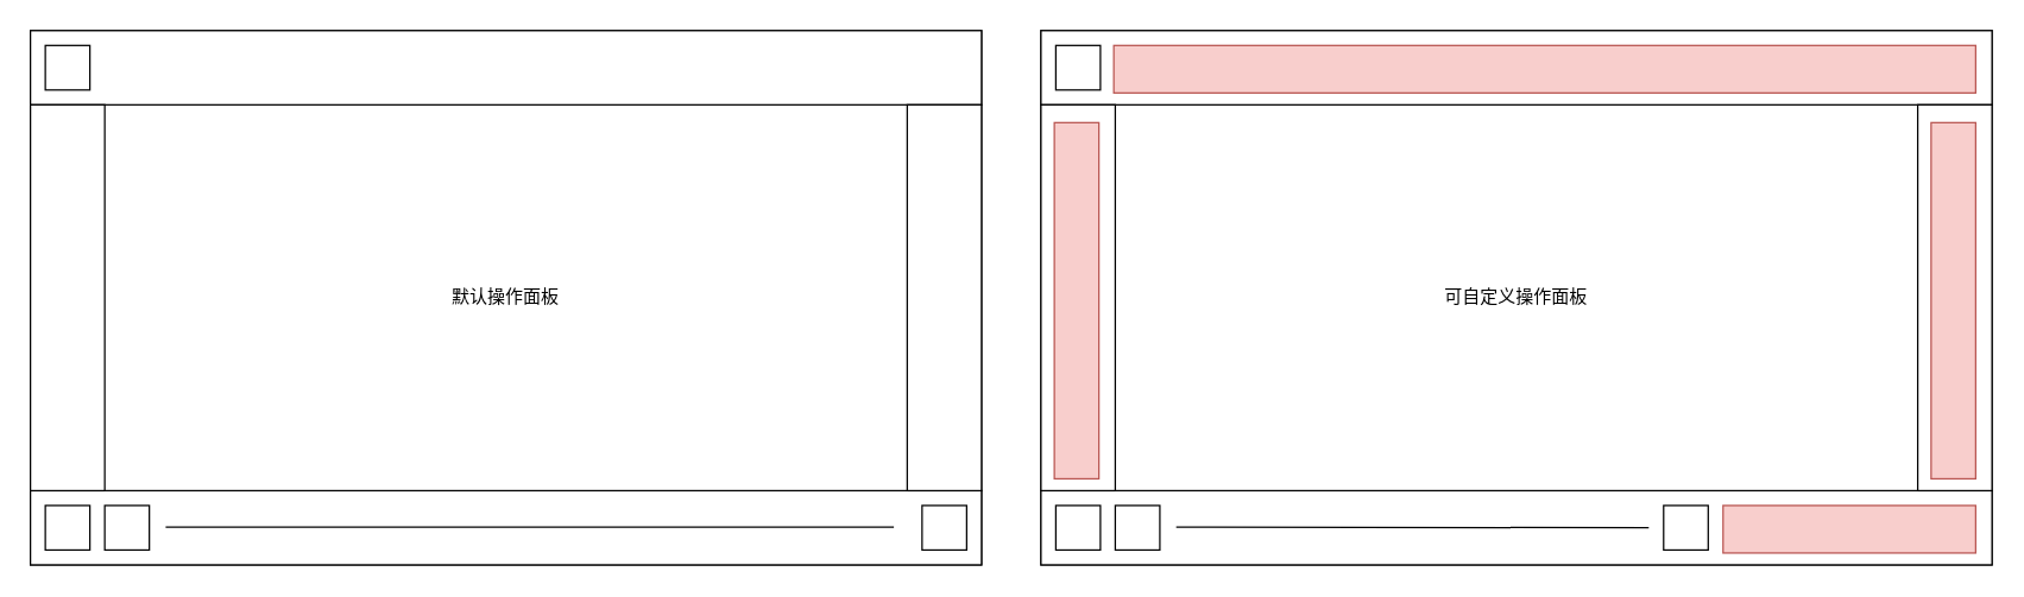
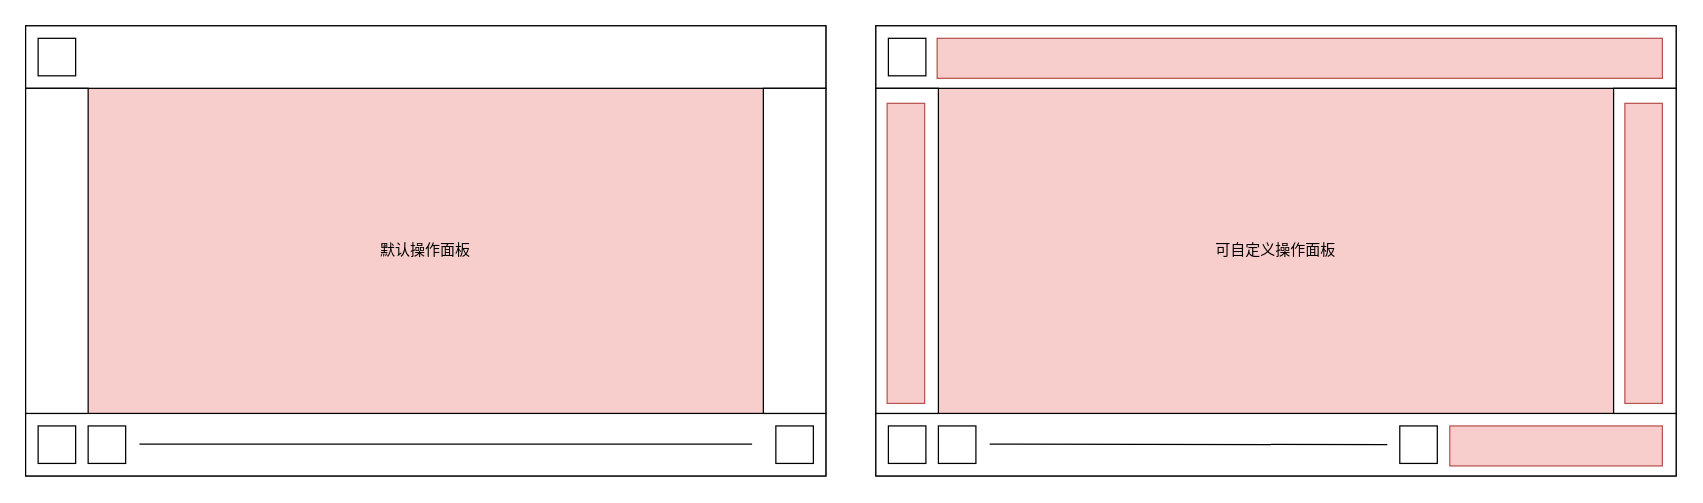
  <mxCell id="0" />
  <mxCell id="1" parent="0" />
- <mxCell id="2" value="默认操作面板" style="rounded=0;whiteSpace=wrap;html=1;" vertex="1" parent="1"><mxGeometry x="20" y="20" width="640" height="360" as="geometry" /></mxCell>
+ <mxCell id="2" value="默认操作面板" style="rounded=0;whiteSpace=wrap;html=1;fillColor=#f8cecc;" vertex="1" parent="1"><mxGeometry x="20" y="20" width="640" height="360" as="geometry" /></mxCell>
  <mxCell id="3" value="" style="rounded=0;whiteSpace=wrap;html=1;" vertex="1" parent="1"><mxGeometry x="20" y="20" width="640" height="50" as="geometry" /></mxCell>
  <mxCell id="4" value="" style="rounded=0;whiteSpace=wrap;html=1;" vertex="1" parent="1"><mxGeometry x="20" y="330" width="640" height="50" as="geometry" /></mxCell>
  <mxCell id="5" value="" style="rounded=0;whiteSpace=wrap;html=1;" vertex="1" parent="1"><mxGeometry x="20" y="70" width="50" height="260" as="geometry" /></mxCell>
  <mxCell id="6" value="" style="rounded=0;whiteSpace=wrap;html=1;" vertex="1" parent="1"><mxGeometry x="610" y="70" width="50" height="260" as="geometry" /></mxCell>
  <mxCell id="7" value="" style="rounded=0;whiteSpace=wrap;html=1;" vertex="1" parent="1"><mxGeometry x="30" y="340" width="30" height="30" as="geometry" /></mxCell>
  <mxCell id="8" value="" style="rounded=0;whiteSpace=wrap;html=1;" vertex="1" parent="1"><mxGeometry x="70" y="340" width="30" height="30" as="geometry" /></mxCell>
  <mxCell id="9" value="" style="endArrow=none;html=1;rounded=0;" edge="1" parent="1"><mxGeometry width="50" height="50" relative="1" as="geometry"><mxPoint x="111" y="354.5" as="sourcePoint" /><mxPoint x="601" y="354.5" as="targetPoint" /></mxGeometry></mxCell>
  <mxCell id="10" value="" style="rounded=0;whiteSpace=wrap;html=1;" vertex="1" parent="1"><mxGeometry x="620" y="340" width="30" height="30" as="geometry" /></mxCell>
  <mxCell id="11" value="" style="rounded=0;whiteSpace=wrap;html=1;" vertex="1" parent="1"><mxGeometry x="30" y="30" width="30" height="30" as="geometry" /></mxCell>
- <mxCell id="12" value="可自定义操作面板" style="rounded=0;whiteSpace=wrap;html=1;" vertex="1" parent="1"><mxGeometry x="700" y="20" width="640" height="360" as="geometry" /></mxCell>
+ <mxCell id="12" value="可自定义操作面板" style="rounded=0;whiteSpace=wrap;html=1;fillColor=#f8cecc;" vertex="1" parent="1"><mxGeometry x="700" y="20" width="640" height="360" as="geometry" /></mxCell>
  <mxCell id="13" value="" style="rounded=0;whiteSpace=wrap;html=1;" vertex="1" parent="1"><mxGeometry x="700" y="20" width="640" height="50" as="geometry" /></mxCell>
  <mxCell id="14" value="" style="rounded=0;whiteSpace=wrap;html=1;" vertex="1" parent="1"><mxGeometry x="700" y="330" width="640" height="50" as="geometry" /></mxCell>
  <mxCell id="15" value="" style="rounded=0;whiteSpace=wrap;html=1;" vertex="1" parent="1"><mxGeometry x="700" y="70" width="50" height="260" as="geometry" /></mxCell>
  <mxCell id="16" value="" style="rounded=0;whiteSpace=wrap;html=1;" vertex="1" parent="1"><mxGeometry x="1290" y="70" width="50" height="260" as="geometry" /></mxCell>
  <mxCell id="17" value="" style="rounded=0;whiteSpace=wrap;html=1;" vertex="1" parent="1"><mxGeometry x="710" y="340" width="30" height="30" as="geometry" /></mxCell>
  <mxCell id="18" value="" style="rounded=0;whiteSpace=wrap;html=1;" vertex="1" parent="1"><mxGeometry x="750" y="340" width="30" height="30" as="geometry" /></mxCell>
  <mxCell id="19" value="" style="endArrow=none;html=1;rounded=0;" edge="1" parent="1"><mxGeometry width="50" height="50" relative="1" as="geometry"><mxPoint x="791" y="354.5" as="sourcePoint" /><mxPoint x="1109" y="355" as="targetPoint" /></mxGeometry></mxCell>
  <mxCell id="20" value="" style="rounded=0;whiteSpace=wrap;html=1;" vertex="1" parent="1"><mxGeometry x="1119" y="340" width="30" height="30" as="geometry" /></mxCell>
  <mxCell id="21" value="" style="rounded=0;whiteSpace=wrap;html=1;" vertex="1" parent="1"><mxGeometry x="710" y="30" width="30" height="30" as="geometry" /></mxCell>
  <mxCell id="22" value="" style="rounded=0;whiteSpace=wrap;html=1;fillColor=#f8cecc;strokeColor=#b85450;" vertex="1" parent="1"><mxGeometry x="749" y="30" width="580" height="32" as="geometry" /></mxCell>
  <mxCell id="23" value="" style="rounded=0;whiteSpace=wrap;html=1;fillColor=#f8cecc;strokeColor=#b85450;" vertex="1" parent="1"><mxGeometry x="1159" y="340" width="170" height="32" as="geometry" /></mxCell>
  <mxCell id="24" value="" style="rounded=0;whiteSpace=wrap;html=1;fillColor=#f8cecc;strokeColor=#b85450;" vertex="1" parent="1"><mxGeometry x="709" y="82" width="30" height="240" as="geometry" /></mxCell>
  <mxCell id="25" value="" style="rounded=0;whiteSpace=wrap;html=1;fillColor=#f8cecc;strokeColor=#b85450;" vertex="1" parent="1"><mxGeometry x="1299" y="82" width="30" height="240" as="geometry" /></mxCell>
